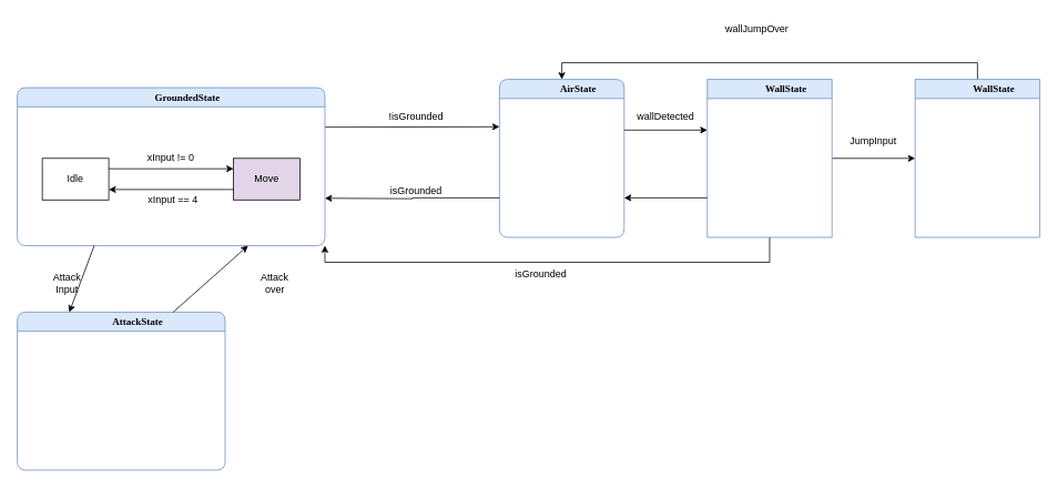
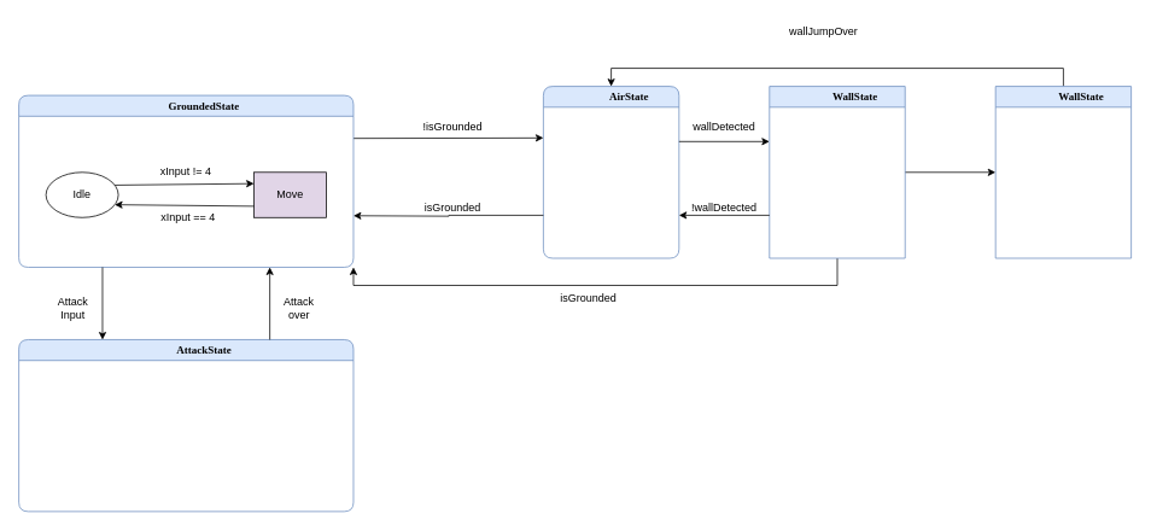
  <mxCell id="0" />
  <mxCell id="1" parent="0" />
  <mxCell id="2" style="edgeStyle=orthogonalEdgeStyle;rounded=0;orthogonalLoop=1;jettySize=auto;html=1;exitX=1;exitY=0.25;exitDx=0;exitDy=0;" edge="1" parent="1" source="3"><mxGeometry relative="1" as="geometry"><mxPoint x="600" y="152" as="targetPoint" /></mxGeometry></mxCell>
  <mxCell id="3" value="&lt;blockquote style=&quot;margin: 0 0 0 40px; border: none; padding: 0px;&quot;&gt;GroundedState&lt;/blockquote&gt;" style="swimlane;whiteSpace=wrap;html=1;rounded=1;shadow=0;comic=0;labelBackgroundColor=none;strokeWidth=1;fontFamily=Verdana;fontSize=12;align=center;fillColor=#dae8fc;strokeColor=#6c8ebf;" parent="1" vertex="1"><mxGeometry x="20" y="105" width="370" height="190" as="geometry" /></mxCell>
- <mxCell id="4" value="Idle" style="rounded=0;whiteSpace=wrap;html=1;" vertex="1" parent="3"><mxGeometry x="30" y="85" width="80" height="50" as="geometry" /></mxCell>
+ <mxCell id="4" value="Idle" style="ellipse;whiteSpace=wrap;html=1;" vertex="1" parent="3"><mxGeometry x="30" y="85" width="80" height="50" as="geometry" /></mxCell>
  <mxCell id="5" value="Move" style="rounded=0;whiteSpace=wrap;html=1;fillColor=#e1d5e7;" vertex="1" parent="3"><mxGeometry x="260" y="85" width="80" height="50" as="geometry" /></mxCell>
  <mxCell id="6" value="" style="endArrow=classic;html=1;rounded=0;exitX=1;exitY=0.25;exitDx=0;exitDy=0;entryX=0;entryY=0.25;entryDx=0;entryDy=0;" edge="1" parent="3" source="4" target="5"><mxGeometry width="50" height="50" relative="1" as="geometry"><mxPoint x="500" y="260" as="sourcePoint" /><mxPoint x="550" y="210" as="targetPoint" /></mxGeometry></mxCell>
  <mxCell id="7" value="" style="endArrow=classic;html=1;rounded=0;exitX=0;exitY=0.75;exitDx=0;exitDy=0;entryX=1;entryY=0.75;entryDx=0;entryDy=0;" edge="1" parent="3" source="5" target="4"><mxGeometry width="50" height="50" relative="1" as="geometry"><mxPoint x="120" y="108" as="sourcePoint" /><mxPoint x="270" y="108" as="targetPoint" /></mxGeometry></mxCell>
- <mxCell id="8" value="xInput != 0" style="text;html=1;align=center;verticalAlign=middle;whiteSpace=wrap;rounded=0;" vertex="1" parent="3"><mxGeometry x="155" y="70" width="60" height="30" as="geometry" /></mxCell>
+ <mxCell id="8" value="xInput != 4" style="text;html=1;align=center;verticalAlign=middle;whiteSpace=wrap;rounded=0;" vertex="1" parent="3"><mxGeometry x="155" y="70" width="60" height="30" as="geometry" /></mxCell>
  <mxCell id="9" value="xInput == 4" style="text;html=1;align=center;verticalAlign=middle;whiteSpace=wrap;rounded=0;" vertex="1" parent="3"><mxGeometry x="155" y="120" width="65" height="30" as="geometry" /></mxCell>
- <mxCell id="10" value="&lt;blockquote style=&quot;margin: 0 0 0 40px; border: none; padding: 0px;&quot;&gt;AttackState&lt;/blockquote&gt;" style="swimlane;whiteSpace=wrap;html=1;rounded=1;shadow=0;comic=0;labelBackgroundColor=none;strokeWidth=1;fontFamily=Verdana;fontSize=12;align=center;fillColor=#dae8fc;strokeColor=#6c8ebf;" vertex="1" parent="1"><mxGeometry x="20" y="375" width="250" height="190" as="geometry" /></mxCell>
+ <mxCell id="10" value="&lt;blockquote style=&quot;margin: 0 0 0 40px; border: none; padding: 0px;&quot;&gt;AttackState&lt;/blockquote&gt;" style="swimlane;whiteSpace=wrap;html=1;rounded=1;shadow=0;comic=0;labelBackgroundColor=none;strokeWidth=1;fontFamily=Verdana;fontSize=12;align=center;fillColor=#dae8fc;strokeColor=#6c8ebf;" vertex="1" parent="1"><mxGeometry x="20" y="375" width="370" height="190" as="geometry" /></mxCell>
  <mxCell id="11" value="" style="endArrow=classic;html=1;rounded=0;exitX=0.25;exitY=1;exitDx=0;exitDy=0;entryX=0.25;entryY=0;entryDx=0;entryDy=0;" edge="1" parent="1" source="3" target="10"><mxGeometry width="50" height="50" relative="1" as="geometry"><mxPoint x="380" y="315" as="sourcePoint" /><mxPoint x="430" y="265" as="targetPoint" /></mxGeometry></mxCell>
  <mxCell id="12" value="" style="endArrow=classic;html=1;rounded=0;exitX=0.75;exitY=0;exitDx=0;exitDy=0;entryX=0.75;entryY=1;entryDx=0;entryDy=0;" edge="1" parent="1" source="10" target="3"><mxGeometry width="50" height="50" relative="1" as="geometry"><mxPoint x="123" y="305" as="sourcePoint" /><mxPoint x="123" y="385" as="targetPoint" /></mxGeometry></mxCell>
  <mxCell id="13" value="&lt;span style=&quot;caret-color: rgba(0, 0, 0, 0); color: rgba(0, 0, 0, 0); font-family: monospace; font-size: 0px; text-align: start; white-space: nowrap;&quot;&gt;%3CmxGraphModel%3E%3Croot%3E%3CmxCell%20id%3D%220%22%2F%3E%3CmxCell%20id%3D%221%22%20parent%3D%220%22%2F%3E%3CmxCell%20id%3D%222%22%20value%3D%22xInput%20!%3D%200%22%20style%3D%22text%3Bhtml%3D1%3Balign%3Dcenter%3BverticalAlign%3Dmiddle%3BwhiteSpace%3Dwrap%3Brounded%3D0%3B%22%20vertex%3D%221%22%20parent%3D%221%22%3E%3CmxGeometry%20x%3D%22215%22%20y%3D%22120%22%20width%3D%2260%22%20height%3D%2230%22%20as%3D%22geometry%22%2F%3E%3C%2FmxCell%3E%3C%2Froot%3E%3C%2FmxGraphModel%3E&lt;/span&gt;Attack Input" style="text;html=1;align=center;verticalAlign=middle;whiteSpace=wrap;rounded=0;" vertex="1" parent="1"><mxGeometry x="50" y="325" width="60" height="30" as="geometry" /></mxCell>
  <mxCell id="14" value="&lt;span style=&quot;white-space: nowrap; caret-color: rgba(0, 0, 0, 0); color: rgba(0, 0, 0, 0); font-family: monospace; font-size: 0px; text-align: start;&quot;&gt;%3CmxGraphModel%3E%3Croot%3E%3CmxCell%20id%3D%220%22%2F%3E%3CmxCell%20id%3D%221%22%20parent%3D%220%22%2F%3E%3CmxCell%20id%3D%222%22%20value%3D%22xInput%20!%3D%200%22%20style%3D%22text%3Bhtml%3D1%3Balign%3Dcenter%3BverticalAlign%3Dmiddle%3BwhiteSpace%3Dwrap%3Brounded%3D0%3B%22%20vertex%3D%221%22%20parent%3D%221%22%3E%3CmxGeometry%20x%3D%22215%22%20y%3D%22120%22%20width%3D%2260%22%20height%3D%2230%22%20as%3D%22geometry%22%2F%3E%3C%2FmxCell%3E%3C%2Froot%3E%3C%2FmxGraphModel%3E&lt;/span&gt;Attack over" style="text;html=1;align=center;verticalAlign=middle;whiteSpace=wrap;rounded=0;" vertex="1" parent="1"><mxGeometry x="300" y="325" width="60" height="30" as="geometry" /></mxCell>
  <mxCell id="15" value="&lt;blockquote style=&quot;margin: 0 0 0 40px; border: none; padding: 0px;&quot;&gt;AirState&lt;/blockquote&gt;" style="swimlane;whiteSpace=wrap;html=1;rounded=1;shadow=0;comic=0;labelBackgroundColor=none;strokeWidth=1;fontFamily=Verdana;fontSize=12;align=center;fillColor=#dae8fc;strokeColor=#6c8ebf;" vertex="1" parent="1"><mxGeometry x="600" y="95" width="150" height="190" as="geometry" /></mxCell>
  <mxCell id="16" style="edgeStyle=orthogonalEdgeStyle;rounded=0;orthogonalLoop=1;jettySize=auto;html=1;exitX=1;exitY=0.5;exitDx=0;exitDy=0;entryX=0;entryY=0.5;entryDx=0;entryDy=0;" edge="1" parent="1" source="18" target="20"><mxGeometry relative="1" as="geometry" /></mxCell>
  <mxCell id="17" style="edgeStyle=orthogonalEdgeStyle;rounded=0;orthogonalLoop=1;jettySize=auto;html=1;exitX=0.5;exitY=1;exitDx=0;exitDy=0;entryX=1;entryY=1;entryDx=0;entryDy=0;" edge="1" parent="1" source="18" target="3"><mxGeometry relative="1" as="geometry" /></mxCell>
  <mxCell id="18" value="&lt;blockquote style=&quot;margin: 0 0 0 40px; border: none; padding: 0px;&quot;&gt;&lt;span style=&quot;caret-color: rgba(0, 0, 0, 0); color: rgba(0, 0, 0, 0); font-family: monospace; font-size: 0px; font-weight: 400; text-align: start; white-space: nowrap;&quot;&gt;%3CmxGraphModel%3E%3Croot%3E%3CmxCell%20id%3D%220%22%2F%3E%3CmxCell%20id%3D%221%22%20parent%3D%220%22%2F%3E%3CmxCell%20id%3D%222%22%20value%3D%22%26lt%3Bblockquote%20style%3D%26quot%3Bmargin%3A%200%200%200%2040px%3B%20border%3A%20none%3B%20padding%3A%200px%3B%26quot%3B%26gt%3BAirState%26lt%3B%2Fblockquote%26gt%3B%22%20style%3D%22swimlane%3BwhiteSpace%3Dwrap%3Bhtml%3D1%3Brounded%3D1%3Bshadow%3D0%3Bcomic%3D0%3BlabelBackgroundColor%3Dnone%3BstrokeWidth%3D1%3BfontFamily%3DVerdana%3BfontSize%3D12%3Balign%3Dcenter%3BfillColor%3D%23dae8fc%3BstrokeColor%3D%236c8ebf%3B%22%20vertex%3D%221%22%20parent%3D%221%22%3E%3CmxGeometry%20x%3D%22640%22%20y%3D%2240%22%20width%3D%22150%22%20height%3D%22190%22%20as%3D%22geometry%22%2F%3E%3C%2FmxCell%3E%3C%2Froot%3E%3C%2FmxGraphModel%3E&lt;/span&gt;WallState&lt;span style=&quot;caret-color: rgba(0, 0, 0, 0); color: rgba(0, 0, 0, 0); font-family: monospace; font-size: 0px; font-weight: 400; text-align: start; white-space: nowrap;&quot;&gt;%3CmxGraphModel%3E%3Croot%3E%3CmxCell%20id%3D%220%22%2F%3E%3CmxCell%20id%3D%221%22%20parent%3D%220%22%2F%3E%3CmxCell%20id%3D%222%22%20value%3D%22%26lt%3Bblockquote%20style%3D%26quot%3Bmargin%3A%200%200%200%2040px%3B%20border%3A%20none%3B%20padding%3A%200px%3B%26quot%3B%26gt%3BAirState%26lt%3B%2Fblockquote%26gt%3B%22%20style%3D%22swimlane%3BwhiteSpace%3Dwrap%3Bhtml%3D1%3Brounded%3D1%3Bshadow%3D0%3Bcomic%3D0%3BlabelBackgroundColor%3Dnone%3BstrokeWidth%3D1%3BfontFamily%3DVerdana%3BfontSize%3D12%3Balign%3Dcenter%3BfillColor%3D%23dae8fc%3BstrokeColor%3D%236c8ebf%3B%22%20vertex%3D%221%22%20parent%3D%221%22%3E%3CmxGeometry%20x%3D%22640%22%20y%3D%2240%22%20width%3D%22150%22%20height%3D%22190%22%20as%3D%22geometry%22%2F%3E%3C%2FmxCell%3E%3C%2Froot%3E%3C%2FmxGraphModel%3E&lt;/span&gt;&lt;/blockquote&gt;" style="swimlane;whiteSpace=wrap;html=1;rounded=1;shadow=0;comic=0;labelBackgroundColor=none;strokeWidth=1;fontFamily=Verdana;fontSize=12;align=center;fillColor=#dae8fc;strokeColor=#6c8ebf;arcSize=0;" vertex="1" parent="1"><mxGeometry x="850" y="95" width="150" height="190" as="geometry" /></mxCell>
  <mxCell id="19" style="edgeStyle=orthogonalEdgeStyle;rounded=0;orthogonalLoop=1;jettySize=auto;html=1;exitX=0.5;exitY=0;exitDx=0;exitDy=0;entryX=0.5;entryY=0;entryDx=0;entryDy=0;" edge="1" parent="1" source="20" target="15"><mxGeometry relative="1" as="geometry" /></mxCell>
  <mxCell id="20" value="&lt;blockquote style=&quot;margin: 0 0 0 40px; border: none; padding: 0px;&quot;&gt;&lt;span style=&quot;caret-color: rgba(0, 0, 0, 0); color: rgba(0, 0, 0, 0); font-family: monospace; font-size: 0px; font-weight: 400; text-align: start; white-space: nowrap;&quot;&gt;%3CmxGraphModel%3E%3Croot%3E%3CmxCell%20id%3D%220%22%2F%3E%3CmxCell%20id%3D%221%22%20parent%3D%220%22%2F%3E%3CmxCell%20id%3D%222%22%20value%3D%22%26lt%3Bblockquote%20style%3D%26quot%3Bmargin%3A%200%200%200%2040px%3B%20border%3A%20none%3B%20padding%3A%200px%3B%26quot%3B%26gt%3BAirState%26lt%3B%2Fblockquote%26gt%3B%22%20style%3D%22swimlane%3BwhiteSpace%3Dwrap%3Bhtml%3D1%3Brounded%3D1%3Bshadow%3D0%3Bcomic%3D0%3BlabelBackgroundColor%3Dnone%3BstrokeWidth%3D1%3BfontFamily%3DVerdana%3BfontSize%3D12%3Balign%3Dcenter%3BfillColor%3D%23dae8fc%3BstrokeColor%3D%236c8ebf%3B%22%20vertex%3D%221%22%20parent%3D%221%22%3E%3CmxGeometry%20x%3D%22640%22%20y%3D%2240%22%20width%3D%22150%22%20height%3D%22190%22%20as%3D%22geometry%22%2F%3E%3C%2FmxCell%3E%3C%2Froot%3E%3C%2FmxGraphModel%3E&lt;/span&gt;WallState&lt;span style=&quot;caret-color: rgba(0, 0, 0, 0); color: rgba(0, 0, 0, 0); font-family: monospace; font-size: 0px; font-weight: 400; text-align: start; white-space: nowrap;&quot;&gt;%3CmxGraphModel%3E%3Croot%3E%3CmxCell%20id%3D%220%22%2F%3E%3CmxCell%20id%3D%221%22%20parent%3D%220%22%2F%3E%3CmxCell%20id%3D%222%22%20value%3D%22%26lt%3Bblockquote%20style%3D%26quot%3Bmargin%3A%200%200%200%2040px%3B%20border%3A%20none%3B%20padding%3A%200px%3B%26quot%3B%26gt%3BAirState%26lt%3B%2Fblockquote%26gt%3B%22%20style%3D%22swimlane%3BwhiteSpace%3Dwrap%3Bhtml%3D1%3Brounded%3D1%3Bshadow%3D0%3Bcomic%3D0%3BlabelBackgroundColor%3Dnone%3BstrokeWidth%3D1%3BfontFamily%3DVerdana%3BfontSize%3D12%3Balign%3Dcenter%3BfillColor%3D%23dae8fc%3BstrokeColor%3D%236c8ebf%3B%22%20vertex%3D%221%22%20parent%3D%221%22%3E%3CmxGeometry%20x%3D%22640%22%20y%3D%2240%22%20width%3D%22150%22%20height%3D%22190%22%20as%3D%22geometry%22%2F%3E%3C%2FmxCell%3E%3C%2Froot%3E%3C%2FmxGraphModel%3E&lt;/span&gt;&lt;/blockquote&gt;" style="swimlane;whiteSpace=wrap;html=1;rounded=1;shadow=0;comic=0;labelBackgroundColor=none;strokeWidth=1;fontFamily=Verdana;fontSize=12;align=center;fillColor=#dae8fc;strokeColor=#6c8ebf;arcSize=0;" vertex="1" parent="1"><mxGeometry x="1100" y="95" width="150" height="190" as="geometry" /></mxCell>
  <mxCell id="21" value="!isGrounded" style="text;html=1;align=center;verticalAlign=middle;whiteSpace=wrap;rounded=0;" vertex="1" parent="1"><mxGeometry x="470" y="125" width="60" height="30" as="geometry" /></mxCell>
  <mxCell id="22" style="edgeStyle=orthogonalEdgeStyle;rounded=0;orthogonalLoop=1;jettySize=auto;html=1;exitX=0;exitY=0.75;exitDx=0;exitDy=0;" edge="1" parent="1" source="15"><mxGeometry relative="1" as="geometry"><mxPoint x="390" y="238" as="targetPoint" /><mxPoint x="400" y="163" as="sourcePoint" /></mxGeometry></mxCell>
  <mxCell id="23" value="isGrounded" style="text;html=1;align=center;verticalAlign=middle;whiteSpace=wrap;rounded=0;" vertex="1" parent="1"><mxGeometry x="470" y="215" width="60" height="30" as="geometry" /></mxCell>
  <mxCell id="24" style="edgeStyle=orthogonalEdgeStyle;rounded=0;orthogonalLoop=1;jettySize=auto;html=1;exitX=1;exitY=0.25;exitDx=0;exitDy=0;" edge="1" parent="1"><mxGeometry relative="1" as="geometry"><mxPoint x="850" y="156" as="targetPoint" /><mxPoint x="750" y="156" as="sourcePoint" /></mxGeometry></mxCell>
  <mxCell id="25" value="wallDetected" style="text;html=1;align=center;verticalAlign=middle;whiteSpace=wrap;rounded=0;" vertex="1" parent="1"><mxGeometry x="770" y="125" width="60" height="30" as="geometry" /></mxCell>
+ <mxCell id="26" value="!wallDetected" style="text;html=1;align=center;verticalAlign=middle;whiteSpace=wrap;rounded=0;" vertex="1" parent="1"><mxGeometry x="770" y="215" width="60" height="30" as="geometry" /></mxCell>
  <mxCell id="27" style="edgeStyle=orthogonalEdgeStyle;rounded=0;orthogonalLoop=1;jettySize=auto;html=1;exitX=0;exitY=0.75;exitDx=0;exitDy=0;entryX=1;entryY=0.75;entryDx=0;entryDy=0;" edge="1" parent="1" source="18" target="15"><mxGeometry relative="1" as="geometry"><mxPoint x="760" y="238" as="targetPoint" /><mxPoint x="760" y="166" as="sourcePoint" /></mxGeometry></mxCell>
  <mxCell id="28" value="wallJumpOver" style="text;html=1;align=center;verticalAlign=middle;whiteSpace=wrap;rounded=0;" vertex="1" parent="1"><mxGeometry x="880" y="20" width="60" height="30" as="geometry" /></mxCell>
- <mxCell id="29" value="JumpInput" style="text;html=1;align=center;verticalAlign=middle;whiteSpace=wrap;rounded=0;" vertex="1" parent="1"><mxGeometry x="1020" y="155" width="60" height="30" as="geometry" /></mxCell>
  <mxCell id="30" value="isGrounded" style="text;html=1;align=center;verticalAlign=middle;whiteSpace=wrap;rounded=0;" vertex="1" parent="1"><mxGeometry x="620" y="315" width="60" height="30" as="geometry" /></mxCell>
